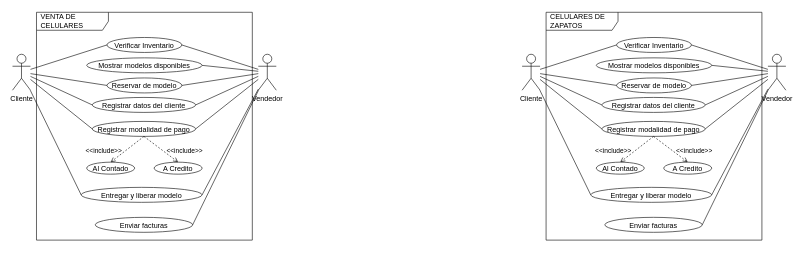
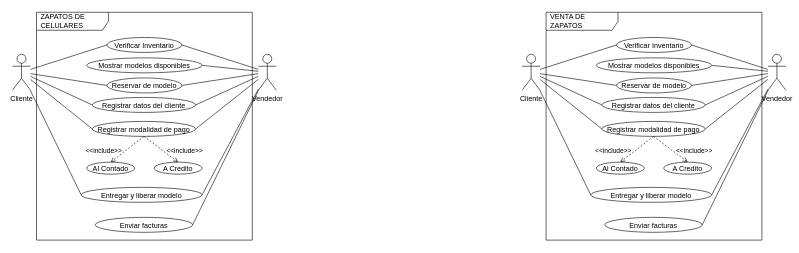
  <mxCell id="0" />
  <mxCell id="1" parent="0" />
  <mxCell id="2" value="" style="group" vertex="1" connectable="0" parent="1"><mxGeometry x="20" y="20" width="440" height="380" as="geometry" /></mxCell>
- <mxCell id="3" value="VENTA DE CELULARES" style="shape=umlFrame;whiteSpace=wrap;html=1;width=120;height=30;boundedLbl=1;verticalAlign=middle;align=left;spacingLeft=5;movable=1;resizable=1;rotatable=1;deletable=1;editable=1;connectable=1;" parent="2" vertex="1"><mxGeometry x="40" width="360" height="380" as="geometry" /></mxCell>
+ <mxCell id="3" value="ZAPATOS DE CELULARES" style="shape=umlFrame;whiteSpace=wrap;html=1;width=120;height=30;boundedLbl=1;verticalAlign=middle;align=left;spacingLeft=5;movable=1;resizable=1;rotatable=1;deletable=1;editable=1;connectable=1;" parent="2" vertex="1"><mxGeometry x="40" width="360" height="380" as="geometry" /></mxCell>
  <mxCell id="4" value="Vendedor" style="shape=umlActor;verticalLabelPosition=bottom;verticalAlign=top;html=1;movable=0;resizable=0;rotatable=0;deletable=0;editable=0;connectable=0;" parent="2" vertex="1"><mxGeometry x="410" y="70" width="30" height="60" as="geometry" /></mxCell>
  <mxCell id="5" value="Cliente" style="shape=umlActor;verticalLabelPosition=bottom;verticalAlign=top;html=1;movable=0;resizable=0;rotatable=0;deletable=0;editable=0;connectable=0;" parent="2" vertex="1"><mxGeometry y="70" width="30" height="60" as="geometry" /></mxCell>
  <mxCell id="6" value="Verificar Inventario" style="ellipse;" parent="2" vertex="1"><mxGeometry x="157.5" y="42" width="125" height="25" as="geometry" /></mxCell>
  <mxCell id="7" style="edgeStyle=none;html=1;entryX=1;entryY=0.5;entryDx=0;entryDy=0;endArrow=none;endFill=0;" parent="2" source="4" target="6" edge="1"><mxGeometry relative="1" as="geometry" /></mxCell>
  <mxCell id="8" style="edgeStyle=none;html=1;entryX=0;entryY=0.5;entryDx=0;entryDy=0;endArrow=none;endFill=0;" parent="2" source="5" target="6" edge="1"><mxGeometry relative="1" as="geometry" /></mxCell>
  <mxCell id="9" value="Reservar de modelo" style="ellipse;" parent="2" vertex="1"><mxGeometry x="157.5" y="109.5" width="125" height="25" as="geometry" /></mxCell>
  <mxCell id="10" style="edgeStyle=none;html=1;entryX=1;entryY=0.5;entryDx=0;entryDy=0;endArrow=none;endFill=0;" parent="2" source="4" target="9" edge="1"><mxGeometry relative="1" as="geometry" /></mxCell>
  <mxCell id="11" style="edgeStyle=none;html=1;entryX=0;entryY=0.5;entryDx=0;entryDy=0;endArrow=none;endFill=0;" parent="2" source="5" target="9" edge="1"><mxGeometry relative="1" as="geometry" /></mxCell>
  <mxCell id="12" value="Mostrar modelos disponibles" style="ellipse;" parent="2" vertex="1"><mxGeometry x="123.75" y="76" width="192.5" height="25" as="geometry" /></mxCell>
  <mxCell id="13" style="edgeStyle=none;html=1;entryX=1;entryY=0.5;entryDx=0;entryDy=0;endArrow=none;endFill=0;" parent="2" source="4" target="12" edge="1"><mxGeometry relative="1" as="geometry" /></mxCell>
  <mxCell id="14" value="Entregar y liberar modelo" style="ellipse;" parent="2" vertex="1"><mxGeometry x="114.5" y="292" width="201.75" height="25" as="geometry" /></mxCell>
  <mxCell id="15" style="edgeStyle=none;html=1;entryX=1;entryY=0.5;entryDx=0;entryDy=0;endArrow=none;endFill=0;" parent="2" source="4" target="14" edge="1"><mxGeometry relative="1" as="geometry" /></mxCell>
  <mxCell id="16" style="edgeStyle=none;html=1;entryX=0;entryY=0.5;entryDx=0;entryDy=0;endArrow=none;endFill=0;" parent="2" source="5" target="14" edge="1"><mxGeometry relative="1" as="geometry" /></mxCell>
  <mxCell id="17" value="Registrar datos del cliente" style="ellipse;" parent="2" vertex="1"><mxGeometry x="133" y="142" width="172.5" height="25" as="geometry" /></mxCell>
  <mxCell id="18" style="edgeStyle=none;html=1;entryX=1;entryY=0.5;entryDx=0;entryDy=0;endArrow=none;endFill=0;" parent="2" source="4" target="17" edge="1"><mxGeometry relative="1" as="geometry" /></mxCell>
  <mxCell id="19" style="edgeStyle=none;html=1;entryX=0;entryY=0.5;entryDx=0;entryDy=0;endArrow=none;endFill=0;" parent="2" source="5" target="17" edge="1"><mxGeometry relative="1" as="geometry" /></mxCell>
  <mxCell id="20" value="Registrar modalidad de pago" style="ellipse;" parent="2" vertex="1"><mxGeometry x="133" y="182" width="172.5" height="25" as="geometry" /></mxCell>
  <mxCell id="21" style="edgeStyle=none;html=1;entryX=1;entryY=0.5;entryDx=0;entryDy=0;endArrow=none;endFill=0;" parent="2" source="4" target="20" edge="1"><mxGeometry relative="1" as="geometry" /></mxCell>
  <mxCell id="22" style="edgeStyle=none;html=1;entryX=0;entryY=0.5;entryDx=0;entryDy=0;endArrow=none;endFill=0;" parent="2" source="5" target="20" edge="1"><mxGeometry relative="1" as="geometry" /></mxCell>
  <mxCell id="23" value="Enviar facturas" style="ellipse;" parent="2" vertex="1"><mxGeometry x="138" y="342" width="162.5" height="25" as="geometry" /></mxCell>
  <mxCell id="24" style="edgeStyle=none;html=1;entryX=1;entryY=0.5;entryDx=0;entryDy=0;endArrow=none;endFill=0;" parent="2" source="4" target="23" edge="1"><mxGeometry relative="1" as="geometry" /></mxCell>
  <mxCell id="25" value="A Credito" style="ellipse;" parent="2" vertex="1"><mxGeometry x="236.25" y="250" width="80" height="20" as="geometry" /></mxCell>
  <mxCell id="26" value="Al Contado" style="ellipse;" parent="2" vertex="1"><mxGeometry x="123.75" y="250" width="80" height="20" as="geometry" /></mxCell>
  <mxCell id="27" value="&amp;lt;&amp;lt;include&amp;gt;&amp;gt;" style="html=1;verticalAlign=bottom;labelBackgroundColor=none;endArrow=open;endFill=0;dashed=1;entryX=0.5;entryY=0;entryDx=0;entryDy=0;exitX=0.5;exitY=1;exitDx=0;exitDy=0;" parent="2" source="20" target="25" edge="1"><mxGeometry x="1" y="14" width="160" relative="1" as="geometry"><mxPoint x="150" y="180" as="sourcePoint" /><mxPoint x="310" y="180" as="targetPoint" /><mxPoint x="3" y="2" as="offset" /></mxGeometry></mxCell>
  <mxCell id="28" value="&amp;lt;&amp;lt;include&amp;gt;&amp;gt;" style="html=1;verticalAlign=bottom;labelBackgroundColor=none;endArrow=open;endFill=0;dashed=1;exitX=0.5;exitY=1;exitDx=0;exitDy=0;entryX=0.5;entryY=0;entryDx=0;entryDy=0;" parent="2" source="20" target="26" edge="1"><mxGeometry x="1" y="-14" width="160" relative="1" as="geometry"><mxPoint x="150" y="180" as="sourcePoint" /><mxPoint x="310" y="180" as="targetPoint" /><mxPoint x="-3" y="2" as="offset" /></mxGeometry></mxCell>
- <mxCell id="29" value="CELULARES DE ZAPATOS" style="shape=umlFrame;whiteSpace=wrap;html=1;width=120;height=30;boundedLbl=1;verticalAlign=middle;align=left;spacingLeft=5;movable=1;resizable=1;rotatable=1;deletable=1;editable=1;connectable=1;" vertex="1" parent="1"><mxGeometry x="910" y="20" width="360" height="380" as="geometry" /></mxCell>
+ <mxCell id="29" value="VENTA DE ZAPATOS" style="shape=umlFrame;whiteSpace=wrap;html=1;width=120;height=30;boundedLbl=1;verticalAlign=middle;align=left;spacingLeft=5;movable=1;resizable=1;rotatable=1;deletable=1;editable=1;connectable=1;" vertex="1" parent="1"><mxGeometry x="910" y="20" width="360" height="380" as="geometry" /></mxCell>
  <mxCell id="30" value="Vendedor" style="shape=umlActor;verticalLabelPosition=bottom;verticalAlign=top;html=1;movable=0;resizable=0;rotatable=0;deletable=0;editable=0;connectable=0;" vertex="1" parent="1"><mxGeometry x="1280" y="90" width="30" height="60" as="geometry" /></mxCell>
  <mxCell id="31" value="Cliente" style="shape=umlActor;verticalLabelPosition=bottom;verticalAlign=top;html=1;movable=0;resizable=0;rotatable=0;deletable=0;editable=0;connectable=0;" vertex="1" parent="1"><mxGeometry x="870" y="90" width="30" height="60" as="geometry" /></mxCell>
  <mxCell id="32" value="Verificar Inventario" style="ellipse;" vertex="1" parent="1"><mxGeometry x="1027.5" y="62" width="125" height="25" as="geometry" /></mxCell>
  <mxCell id="33" style="edgeStyle=none;html=1;entryX=1;entryY=0.5;entryDx=0;entryDy=0;endArrow=none;endFill=0;" edge="1" parent="1" source="30" target="32"><mxGeometry relative="1" as="geometry" /></mxCell>
  <mxCell id="34" style="edgeStyle=none;html=1;entryX=0;entryY=0.5;entryDx=0;entryDy=0;endArrow=none;endFill=0;" edge="1" parent="1" source="31" target="32"><mxGeometry relative="1" as="geometry" /></mxCell>
  <mxCell id="35" value="Reservar de modelo" style="ellipse;" vertex="1" parent="1"><mxGeometry x="1027.5" y="129.5" width="125" height="25" as="geometry" /></mxCell>
  <mxCell id="36" style="edgeStyle=none;html=1;entryX=1;entryY=0.5;entryDx=0;entryDy=0;endArrow=none;endFill=0;" edge="1" parent="1" source="30" target="35"><mxGeometry relative="1" as="geometry" /></mxCell>
  <mxCell id="37" style="edgeStyle=none;html=1;entryX=0;entryY=0.5;entryDx=0;entryDy=0;endArrow=none;endFill=0;" edge="1" parent="1" source="31" target="35"><mxGeometry relative="1" as="geometry" /></mxCell>
  <mxCell id="38" value="Mostrar modelos disponibles" style="ellipse;" vertex="1" parent="1"><mxGeometry x="993.75" y="96" width="192.5" height="25" as="geometry" /></mxCell>
  <mxCell id="39" style="edgeStyle=none;html=1;entryX=1;entryY=0.5;entryDx=0;entryDy=0;endArrow=none;endFill=0;" edge="1" parent="1" source="30" target="38"><mxGeometry relative="1" as="geometry" /></mxCell>
  <mxCell id="40" value="Entregar y liberar modelo" style="ellipse;" vertex="1" parent="1"><mxGeometry x="984.5" y="312" width="201.75" height="25" as="geometry" /></mxCell>
  <mxCell id="41" style="edgeStyle=none;html=1;entryX=1;entryY=0.5;entryDx=0;entryDy=0;endArrow=none;endFill=0;" edge="1" parent="1" source="30" target="40"><mxGeometry relative="1" as="geometry" /></mxCell>
  <mxCell id="42" style="edgeStyle=none;html=1;entryX=0;entryY=0.5;entryDx=0;entryDy=0;endArrow=none;endFill=0;" edge="1" parent="1" source="31" target="40"><mxGeometry relative="1" as="geometry" /></mxCell>
  <mxCell id="43" value="Registrar datos del cliente" style="ellipse;" vertex="1" parent="1"><mxGeometry x="1003" y="162" width="172.5" height="25" as="geometry" /></mxCell>
  <mxCell id="44" style="edgeStyle=none;html=1;entryX=1;entryY=0.5;entryDx=0;entryDy=0;endArrow=none;endFill=0;" edge="1" parent="1" source="30" target="43"><mxGeometry relative="1" as="geometry" /></mxCell>
  <mxCell id="45" style="edgeStyle=none;html=1;entryX=0;entryY=0.5;entryDx=0;entryDy=0;endArrow=none;endFill=0;" edge="1" parent="1" source="31" target="43"><mxGeometry relative="1" as="geometry" /></mxCell>
  <mxCell id="46" value="Registrar modalidad de pago" style="ellipse;" vertex="1" parent="1"><mxGeometry x="1003" y="202" width="172.5" height="25" as="geometry" /></mxCell>
  <mxCell id="47" style="edgeStyle=none;html=1;entryX=1;entryY=0.5;entryDx=0;entryDy=0;endArrow=none;endFill=0;" edge="1" parent="1" source="30" target="46"><mxGeometry relative="1" as="geometry" /></mxCell>
  <mxCell id="48" style="edgeStyle=none;html=1;entryX=0;entryY=0.5;entryDx=0;entryDy=0;endArrow=none;endFill=0;" edge="1" parent="1" source="31" target="46"><mxGeometry relative="1" as="geometry" /></mxCell>
  <mxCell id="49" value="Enviar facturas" style="ellipse;" vertex="1" parent="1"><mxGeometry x="1008" y="362" width="162.5" height="25" as="geometry" /></mxCell>
  <mxCell id="50" style="edgeStyle=none;html=1;entryX=1;entryY=0.5;entryDx=0;entryDy=0;endArrow=none;endFill=0;" edge="1" parent="1" source="30" target="49"><mxGeometry relative="1" as="geometry" /></mxCell>
  <mxCell id="51" value="A Credito" style="ellipse;" vertex="1" parent="1"><mxGeometry x="1106.25" y="270" width="80" height="20" as="geometry" /></mxCell>
  <mxCell id="52" value="Al Contado" style="ellipse;" vertex="1" parent="1"><mxGeometry x="993.75" y="270" width="80" height="20" as="geometry" /></mxCell>
  <mxCell id="53" value="&amp;lt;&amp;lt;include&amp;gt;&amp;gt;" style="html=1;verticalAlign=bottom;labelBackgroundColor=none;endArrow=open;endFill=0;dashed=1;entryX=0.5;entryY=0;entryDx=0;entryDy=0;exitX=0.5;exitY=1;exitDx=0;exitDy=0;" edge="1" parent="1" source="46" target="51"><mxGeometry x="1" y="14" width="160" relative="1" as="geometry"><mxPoint x="1020" y="200" as="sourcePoint" /><mxPoint x="1180" y="200" as="targetPoint" /><mxPoint x="3" y="2" as="offset" /></mxGeometry></mxCell>
  <mxCell id="54" value="&amp;lt;&amp;lt;include&amp;gt;&amp;gt;" style="html=1;verticalAlign=bottom;labelBackgroundColor=none;endArrow=open;endFill=0;dashed=1;exitX=0.5;exitY=1;exitDx=0;exitDy=0;entryX=0.5;entryY=0;entryDx=0;entryDy=0;" edge="1" parent="1" source="46" target="52"><mxGeometry x="1" y="-14" width="160" relative="1" as="geometry"><mxPoint x="1020" y="200" as="sourcePoint" /><mxPoint x="1180" y="200" as="targetPoint" /><mxPoint x="-3" y="2" as="offset" /></mxGeometry></mxCell>
